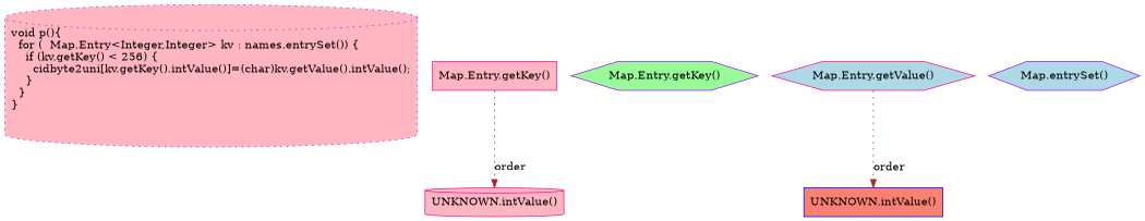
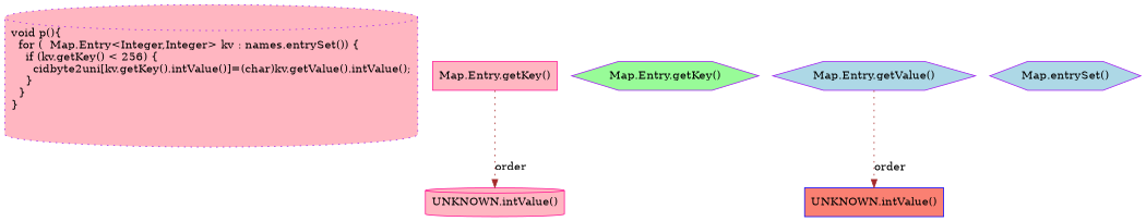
  digraph {
    node [shape=hexagon style=filled fillcolor=lightpink color=purple]
    edge [style=dotted color=brown]
    n1 [label="void p(){\l  for (  Map.Entry<Integer,Integer> kv : names.entrySet()) {\l    if (kv.getKey() < 256) {\l      cidbyte2uni[kv.getKey().intValue()]=(char)kv.getValue().intValue();\l    }\l  }\l}\l\l" shape=cylinder style="dotted,filled"]
    n2 [label="Map.Entry.getKey()" shape=box color=deeppink]
    n3 [label="UNKNOWN.intValue()" shape=cylinder color=deeppink]
    n4 [label="Map.Entry.getKey()" fillcolor=palegreen]
-   n5 [label="Map.Entry.getValue()" fillcolor=lightblue color=deeppink]
+   n5 [label="Map.Entry.getValue()" fillcolor=lightblue]
    n6 [label="UNKNOWN.intValue()" shape=box fillcolor=salmon color=blue]
    n7 [label="Map.entrySet()" fillcolor=lightblue]
    n2 -> n3 [label=order]
    n5 -> n6 [label=order]
  }
